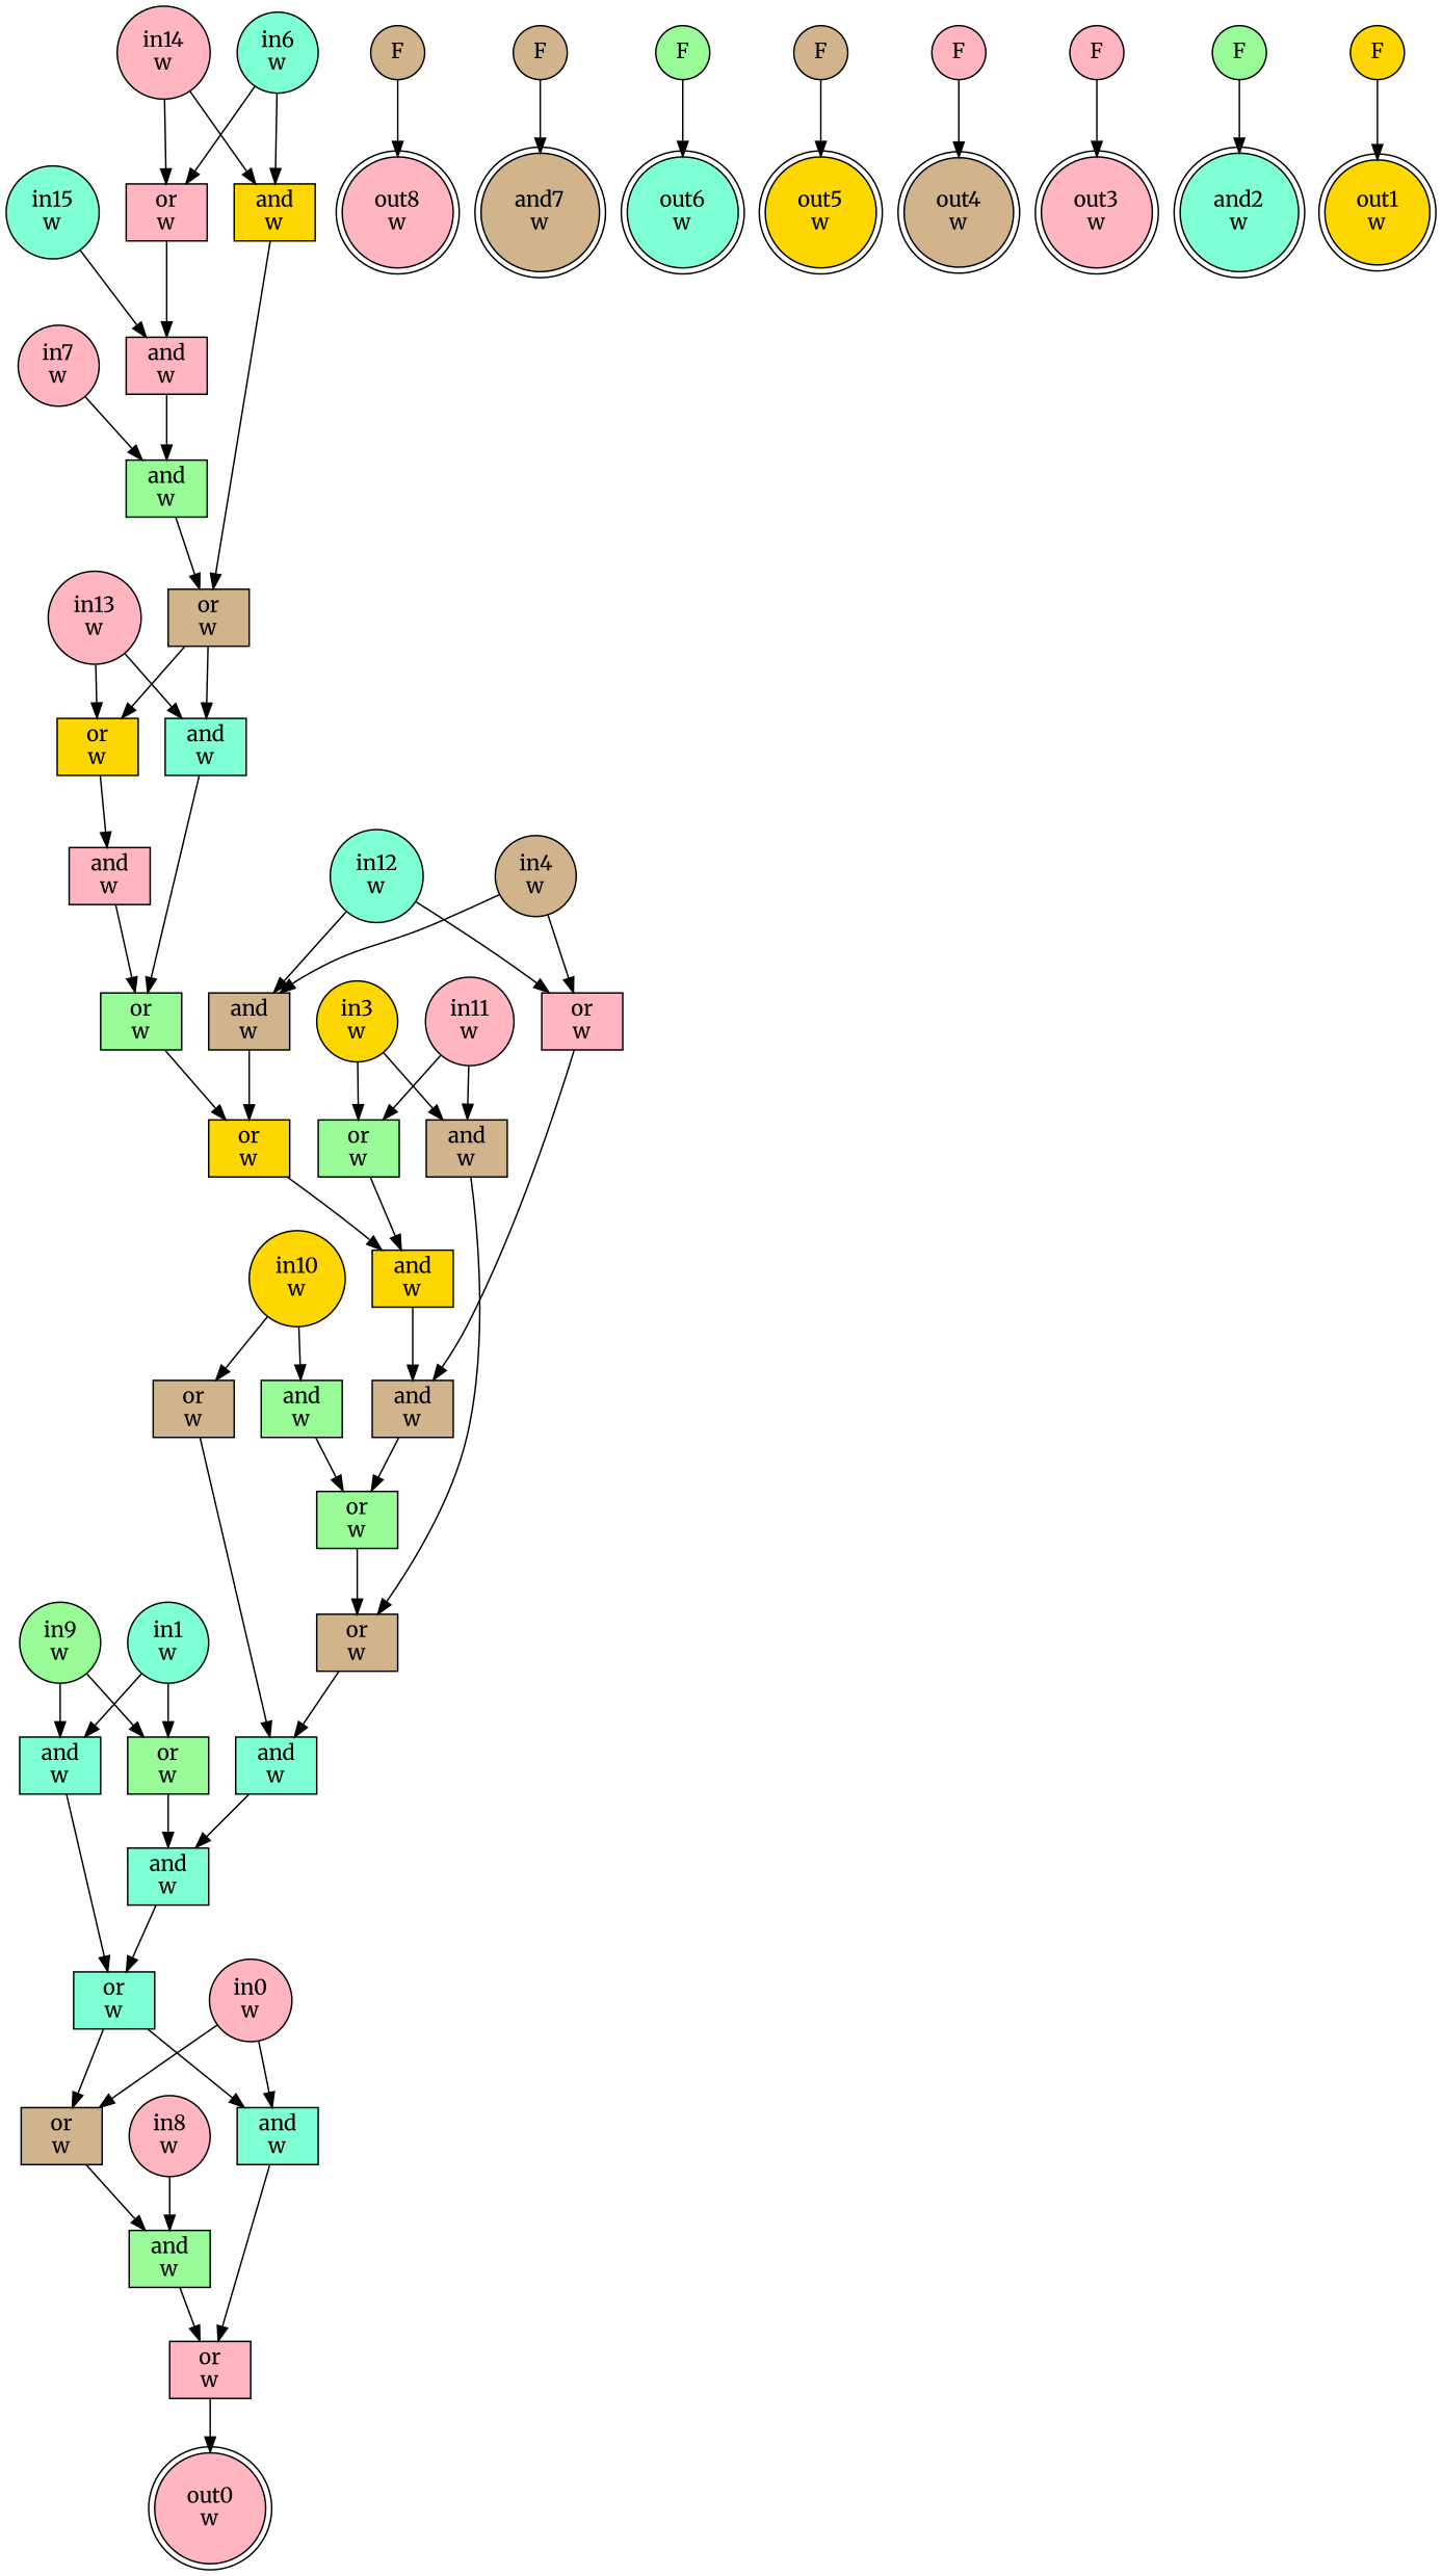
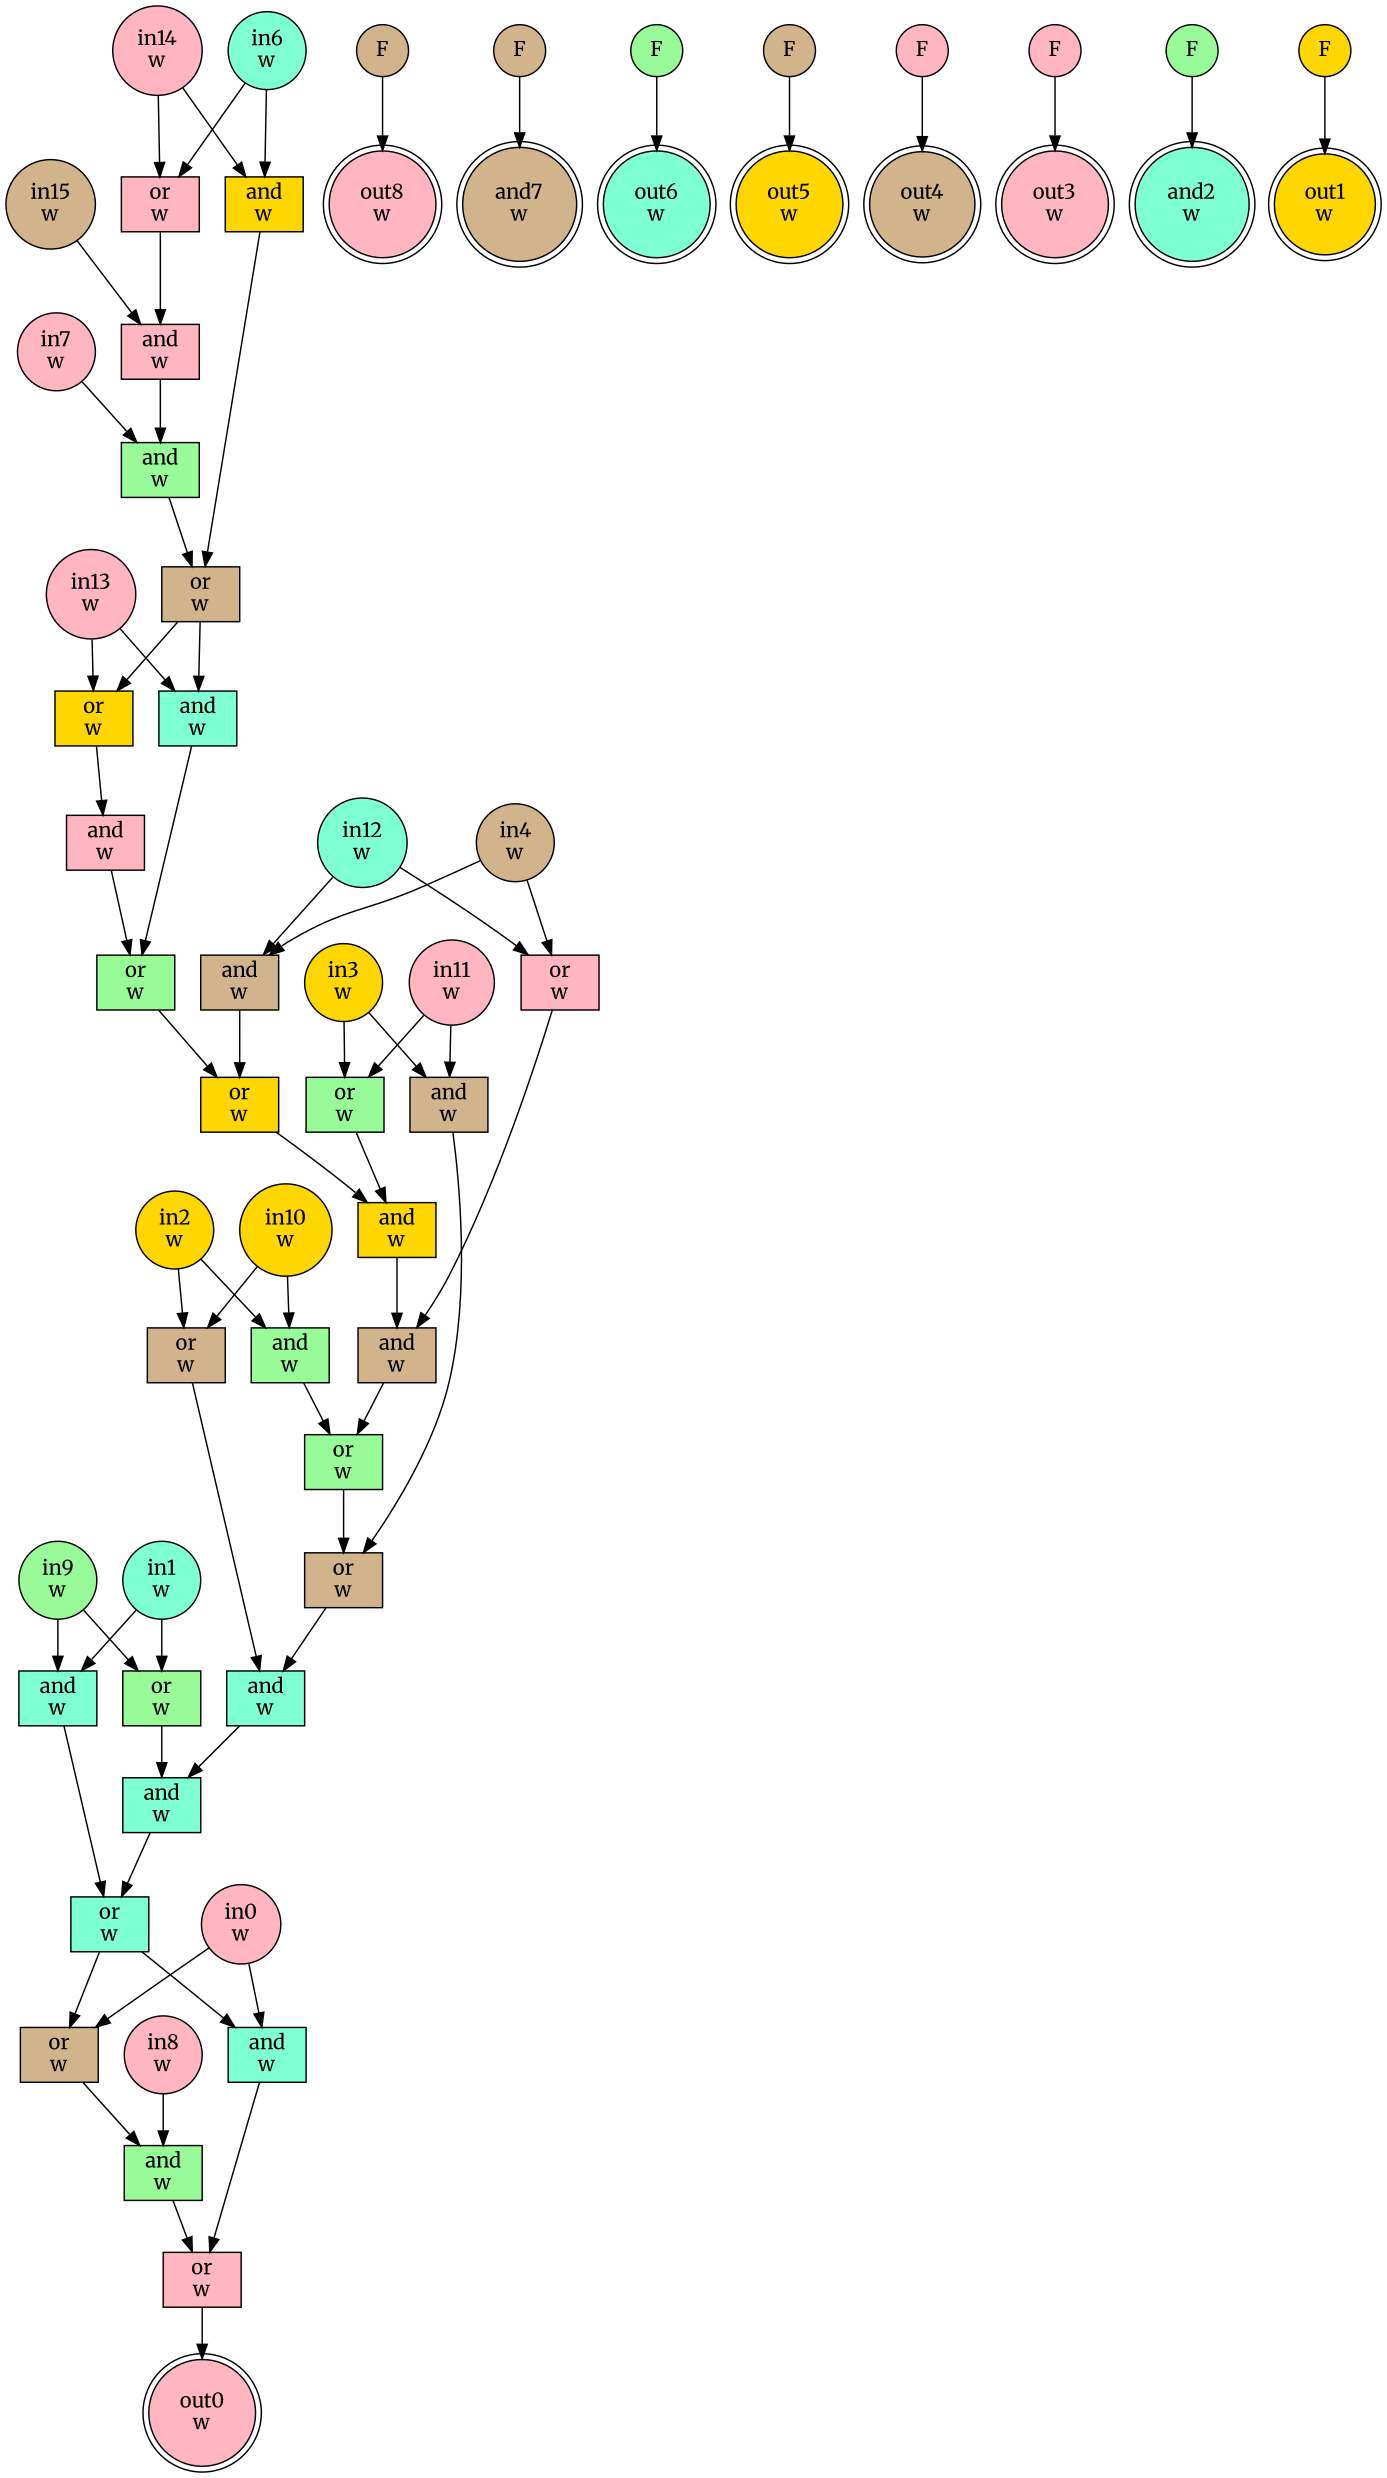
  digraph {
    fontname=Merriweather
    node [fillcolor=lightpink fontname=Merriweather shape=rect style=filled]
    edge [fontcolor=forestgreen fontname=Merriweather]
    n1 [label="in0\nw" shape=circle]
    n2 [fillcolor=tan label="or\nw"]
    n3 [fillcolor=aquamarine label="and\nw"]
    n4 [fillcolor=palegreen label="and\nw"]
    n5 [label="or\nw"]
    n6 [fillcolor=aquamarine label="in1\nw" shape=circle]
    n7 [fillcolor=palegreen label="or\nw"]
    n8 [fillcolor=aquamarine label="and\nw"]
    n9 [fillcolor=aquamarine label="and\nw"]
    n10 [fillcolor=aquamarine label="or\nw"]
+   n11 [fillcolor=gold label="in2\nw" shape=circle]
    n12 [fillcolor=palegreen label="and\nw"]
    n13 [fillcolor=tan label="or\nw"]
    n14 [fillcolor=palegreen label="or\nw"]
    n15 [fillcolor=aquamarine label="and\nw"]
    n16 [fillcolor=gold label="in3\nw" shape=circle]
    n17 [fillcolor=tan label="and\nw"]
    n18 [fillcolor=palegreen label="or\nw"]
    n19 [fillcolor=tan label="or\nw"]
    n20 [fillcolor=gold label="and\nw"]
    n21 [fillcolor=tan label="in4\nw" shape=circle]
    n22 [fillcolor=tan label="and\nw"]
    n23 [label="or\nw"]
    n24 [fillcolor=gold label="or\nw"]
    n25 [fillcolor=tan label="and\nw"]
    n26 [label="and\nw"]
    n27 [fillcolor=palegreen label="or\nw"]
    n28 [fillcolor=aquamarine label="in6\nw" shape=circle]
    n29 [label="or\nw"]
    n30 [fillcolor=gold label="and\nw"]
    n31 [label="and\nw"]
    n32 [fillcolor=tan label="or\nw"]
    n33 [label="in7\nw" shape=circle]
    n34 [fillcolor=palegreen label="and\nw"]
    n35 [label="in8\nw" shape=circle]
    n36 [fillcolor=palegreen label="in9\nw" shape=circle]
    n37 [fillcolor=gold label="in10\nw" shape=circle]
    n38 [label="in11\nw" shape=circle]
    n39 [fillcolor=aquamarine label="in12\nw" shape=circle]
    n40 [label="in13\nw" shape=circle]
    n41 [fillcolor=gold label="or\nw"]
    n42 [fillcolor=aquamarine label="and\nw"]
    n43 [label="in14\nw" shape=circle]
-   n44 [fillcolor=aquamarine label="in15\nw" shape=circle]
+   n44 [fillcolor=tan label="in15\nw" shape=circle]
    n45 [fillcolor=tan label=F shape=circle]
    n46 [label="out8\nw" shape=doublecircle]
    n47 [fillcolor=tan label=F shape=circle]
    n48 [fillcolor=tan label="and7\nw" shape=doublecircle]
    n49 [fillcolor=palegreen label=F shape=circle]
    n50 [fillcolor=aquamarine label="out6\nw" shape=doublecircle]
    n51 [fillcolor=tan label=F shape=circle]
    n52 [fillcolor=gold label="out5\nw" shape=doublecircle]
    n53 [label=F shape=circle]
    n54 [fillcolor=tan label="out4\nw" shape=doublecircle]
    n55 [label=F shape=circle]
    n56 [label="out3\nw" shape=doublecircle]
    n57 [fillcolor=palegreen label=F shape=circle]
    n58 [fillcolor=aquamarine label="and2\nw" shape=doublecircle]
    n59 [fillcolor=gold label=F shape=circle]
    n60 [fillcolor=gold label="out1\nw" shape=doublecircle]
    n61 [label="out0\nw" shape=doublecircle]
    n1 -> n2
    n1 -> n3
    n2 -> n4
    n3 -> n5
    n4 -> n5
    n5 -> n61
    n6 -> n7
    n6 -> n8
    n7 -> n9
    n8 -> n10
    n9 -> n10
    n10 -> n2
    n10 -> n3
+   n11 -> n12
+   n11 -> n13
    n12 -> n14
    n13 -> n15
    n14 -> n19
    n15 -> n9
    n16 -> n17
    n16 -> n18
    n17 -> n19
    n18 -> n20
    n19 -> n15
    n20 -> n25
    n21 -> n22
    n21 -> n23
    n22 -> n24
    n23 -> n25
    n24 -> n20
    n25 -> n14
    n26 -> n27
    n27 -> n24
    n28 -> n29
    n28 -> n30
    n29 -> n31
    n30 -> n32
    n31 -> n34
    n32 -> n41
    n32 -> n42
    n33 -> n34
    n34 -> n32
    n35 -> n4
    n36 -> n7
    n36 -> n8
    n37 -> n12
    n37 -> n13
    n38 -> n17
    n38 -> n18
    n39 -> n22
    n39 -> n23
    n40 -> n41
    n40 -> n42
    n41 -> n26
    n42 -> n27
    n43 -> n29
    n43 -> n30
    n44 -> n31
    n45 -> n46
    n47 -> n48
    n49 -> n50
    n51 -> n52
    n53 -> n54
    n55 -> n56
    n57 -> n58
    n59 -> n60
  }
